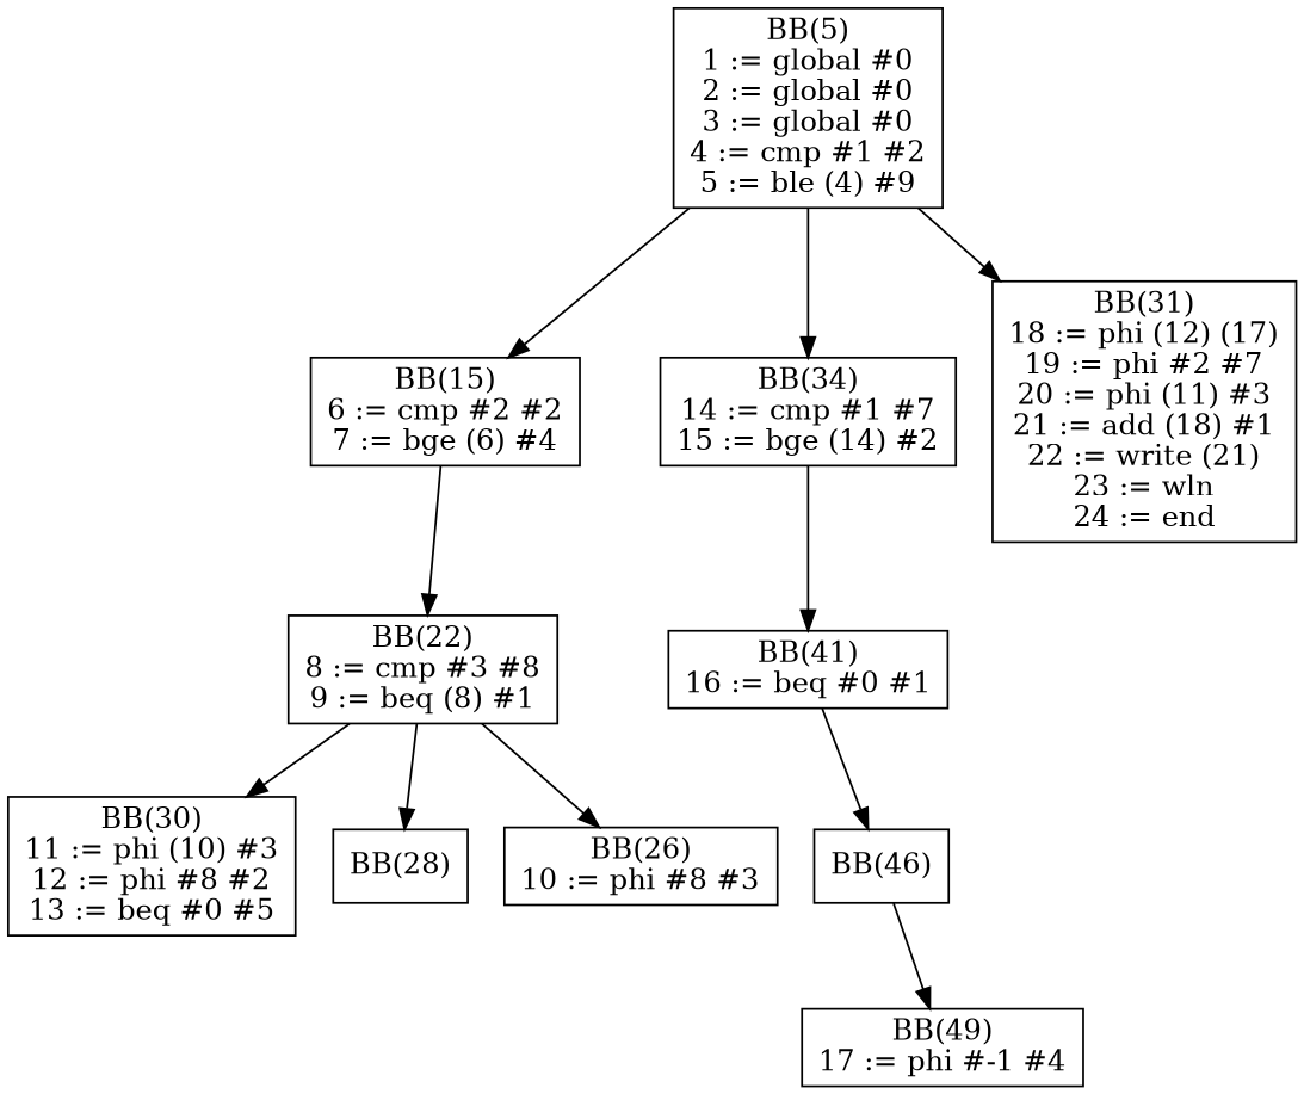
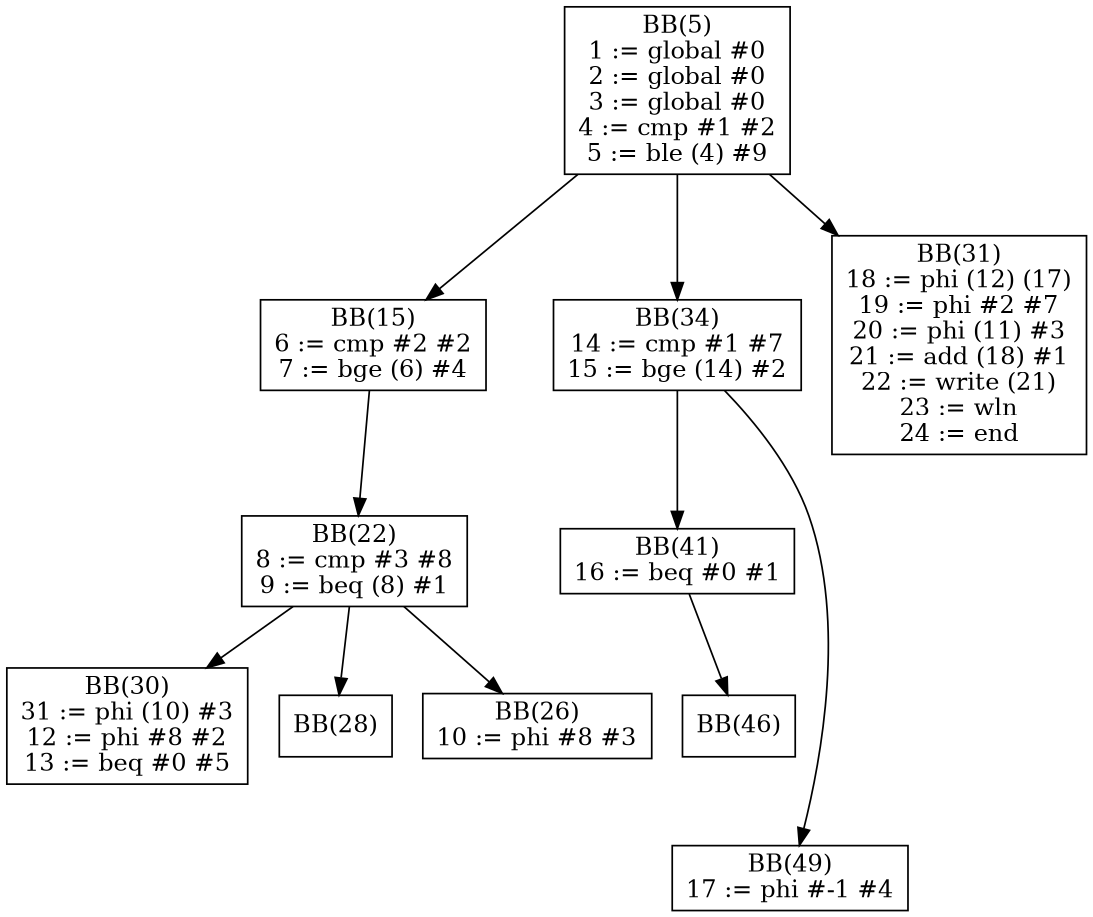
  digraph {
    node [shape=box]
    n1 [label="BB(5)\n1 := global #0\n2 := global #0\n3 := global #0\n4 := cmp #1 #2\n5 := ble (4) #9\n"]
    n2 [label="BB(15)\n6 := cmp #2 #2\n7 := bge (6) #4\n"]
    n3 [label="BB(34)\n14 := cmp #1 #7\n15 := bge (14) #2\n"]
    n4 [label="BB(31)\n18 := phi (12) (17)\n19 := phi #2 #7\n20 := phi (11) #3\n21 := add (18) #1\n22 := write (21)\n23 := wln\n24 := end\n"]
    n5 [label="BB(22)\n8 := cmp #3 #8\n9 := beq (8) #1\n"]
    n6 [label="BB(41)\n16 := beq #0 #1\n"]
    n7 [label="BB(49)\n17 := phi #-1 #4\n"]
-   n8 [label="BB(30)\n11 := phi (10) #3\n12 := phi #8 #2\n13 := beq #0 #5\n"]
+   n8 [label="BB(30)\n31 := phi (10) #3\n12 := phi #8 #2\n13 := beq #0 #5\n"]
    n9 [label="BB(28)\n"]
    n10 [label="BB(26)\n10 := phi #8 #3\n"]
    n11 [label="BB(46)\n"]
    n1 -> n2
    n1 -> n3
    n1 -> n4
    n2 -> n5
    n3 -> n6
-   n11 -> n7
+   n3 -> n7
    n5 -> n8
    n5 -> n9
    n5 -> n10
    n6 -> n11
  }
